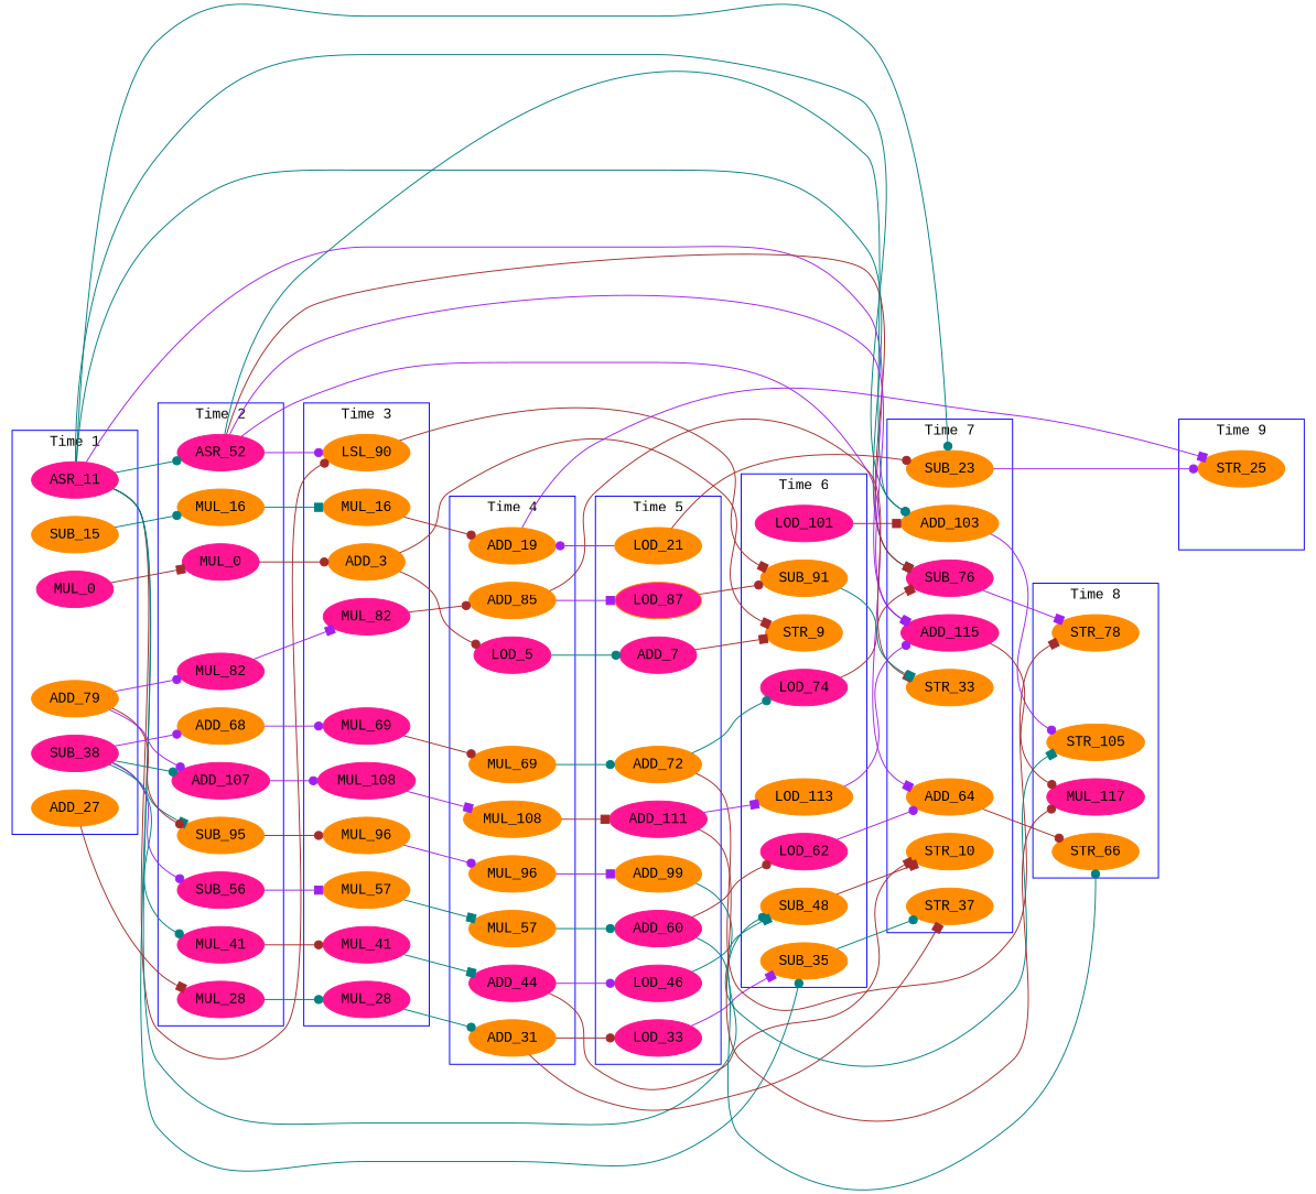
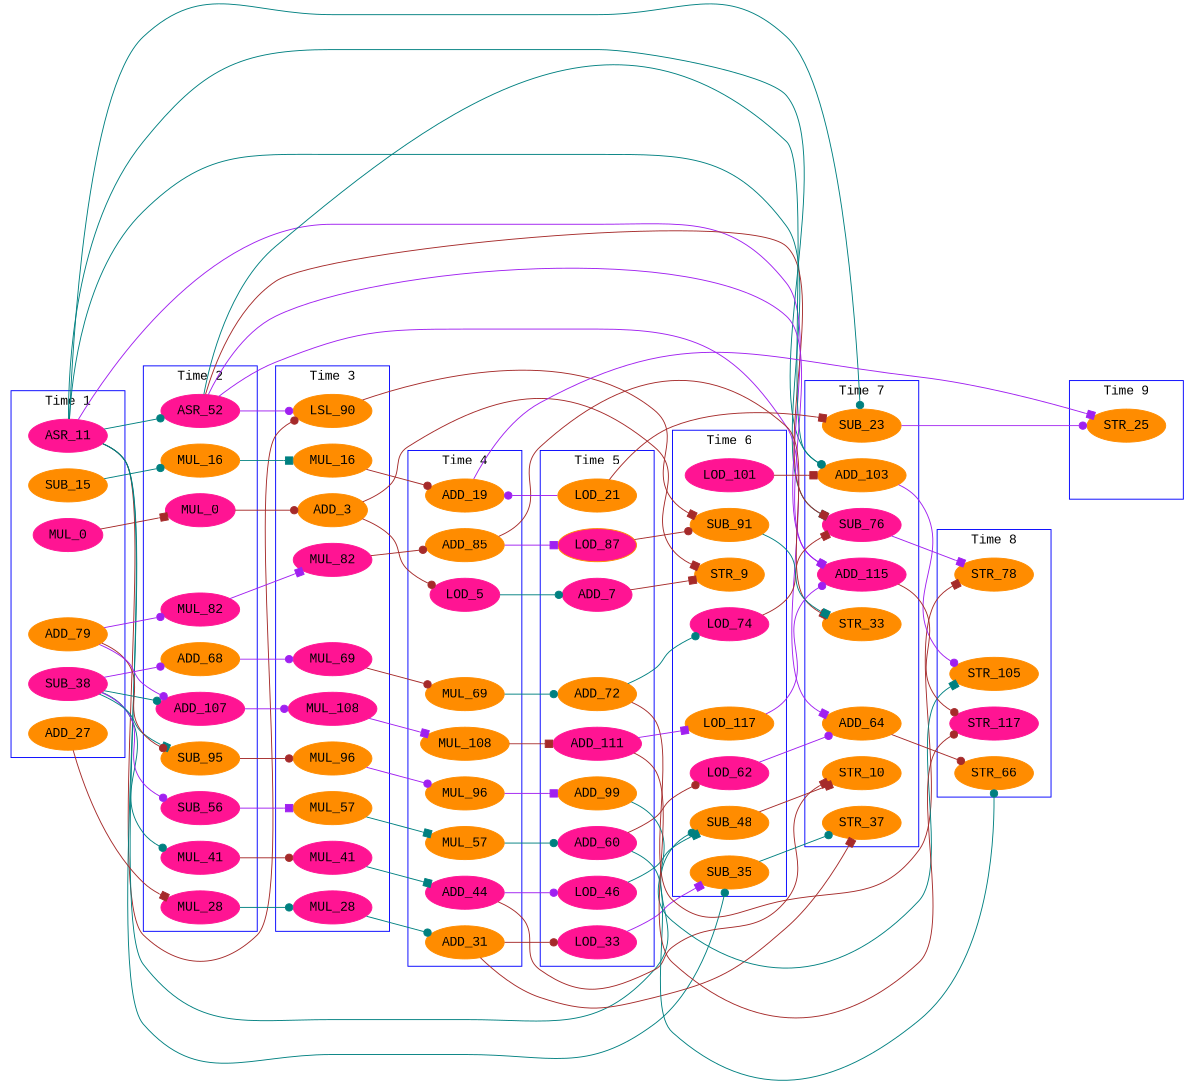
  digraph {
    fontname="Liberation Mono"
    newrank=true
    rankdir=LR
    node [fontname="Liberation Mono" style=filled color=darkorange]
    edge [fontname="Liberation Mono" arrowhead=dot color=brown]
    pseudo_1 [style=invis color=""]
    n2 [color=deeppink label=MUL_0]
    ASR_11 [color=deeppink]
    SUB_15
    ADD_27
    SUB_38 [color=deeppink]
    ADD_79
    pseudo_2 [style=invis color=""]
    n9 [color=deeppink label=MUL_0]
    n10 [label=MUL_16]
    n11 [color=deeppink label=MUL_28]
    n12 [color=deeppink label=MUL_41]
    ASR_52 [color=deeppink]
    SUB_56 [color=deeppink]
    ADD_68
    n16 [color=deeppink label=MUL_82]
    SUB_95
    ADD_107 [color=deeppink]
    pseudo_3 [style=invis color=""]
    ADD_3
    n21 [label=MUL_16]
    n22 [color=deeppink label=MUL_28]
    n23 [color=deeppink label=MUL_41]
    n24 [label=MUL_57]
    n25 [color=deeppink label=MUL_69]
    n26 [color=deeppink label=MUL_82]
    LSL_90
    n28 [label=MUL_96]
    n29 [color=deeppink label=MUL_108]
    pseudo_4 [style=invis color=""]
    LOD_5 [color=deeppink]
    ADD_19
    ADD_31
    ADD_44 [color=deeppink]
    n35 [label=MUL_57]
    n36 [label=MUL_69]
    ADD_85
    n38 [label=MUL_96]
    n39 [label=MUL_108]
    pseudo_5 [style=invis color=""]
    ADD_7 [color=deeppink]
    LOD_21
    LOD_33 [color=deeppink]
    LOD_46 [color=deeppink]
    ADD_60 [color=deeppink]
    ADD_72
    LOD_87 [fillcolor=deeppink]
    ADD_99
    ADD_111 [color=deeppink]
    pseudo_6 [style=invis color=""]
    STR_9
    SUB_35
    SUB_48
    LOD_62 [color=deeppink]
    LOD_74 [color=deeppink]
    SUB_91
    LOD_101 [color=deeppink]
-   LOD_113
+   LOD_113 [label=LOD_117]
    pseudo_7 [style=invis color=""]
    SUB_23
    STR_37
    n62 [label=STR_10]
    ADD_64
    n64 [color=deeppink label=SUB_76]
    n65 [label=STR_33]
    ADD_103
    ADD_115 [color=deeppink]
    pseudo_8 [style=invis color=""]
    STR_66
    STR_78
    STR_105
-   STR_117 [color=deeppink label=MUL_117]
+   STR_117 [color=deeppink]
    pseudo_9 [style=invis color=""]
    STR_25
    subgraph cluster_1 {
      color=blue
      label="Time 1"
      rank=same
      pseudo_1
      n2
      ASR_11
      SUB_15
      ADD_27
      SUB_38
      ADD_79
    }
    subgraph cluster_2 {
      color=blue
      label="Time 2"
      rank=same
      pseudo_2
      n9
      n10
      n11
      n12
      ASR_52
      SUB_56
      ADD_68
      n16
      SUB_95
      ADD_107
    }
    subgraph cluster_3 {
      color=blue
      label="Time 3"
      rank=same
      pseudo_3
      ADD_3
      n21
      n22
      n23
      n24
      n25
      n26
      LSL_90
      n28
      n29
    }
    subgraph cluster_4 {
      color=blue
      label="Time 4"
      rank=same
      pseudo_4
      LOD_5
      ADD_19
      ADD_31
      ADD_44
      n35
      n36
      ADD_85
      n38
      n39
    }
    subgraph cluster_5 {
      color=blue
      label="Time 5"
      rank=same
      pseudo_5
      ADD_7
      LOD_21
      LOD_33
      LOD_46
      ADD_60
      ADD_72
      LOD_87
      ADD_99
      ADD_111
    }
    subgraph cluster_6 {
      color=blue
      label="Time 6"
      rank=same
      pseudo_6
      STR_9
      SUB_35
      SUB_48
      LOD_62
      LOD_74
      SUB_91
      LOD_101
      LOD_113
    }
    subgraph cluster_7 {
      color=blue
      label="Time 7"
      rank=same
      pseudo_7
      SUB_23
      STR_37
      n62
      ADD_64
      n64
      n65
      ADD_103
      ADD_115
    }
    subgraph cluster_8 {
      color=blue
      label="Time 8"
      rank=same
      pseudo_8
      STR_66
      STR_78
      STR_105
      STR_117
    }
    subgraph cluster_9 {
      color=blue
      label="Time 9"
      rank=same
      pseudo_9
      STR_25
    }
    pseudo_1 -> pseudo_2 [style=invis arrowhead="" color=""]
    n2 -> n9 [arrowhead=box]
    ASR_11 -> ASR_52 [color=teal]
    ASR_11 -> LSL_90
    ASR_11 -> SUB_35 [color=teal]
    ASR_11 -> SUB_48 [color=teal]
    ASR_11 -> SUB_23 [color=teal]
    ASR_11 -> n64 [arrowhead=box color=teal]
    ASR_11 -> ADD_103 [color=teal]
    ASR_11 -> ADD_115 [arrowhead=box color=purple]
    SUB_15 -> n10 [color=teal]
    ADD_27 -> n11 [arrowhead=box]
    SUB_38 -> n12 [color=teal]
    SUB_38 -> SUB_56 [color=purple]
    SUB_38 -> ADD_68 [color=purple]
    SUB_38 -> SUB_95 [arrowhead=box color=teal]
    SUB_38 -> ADD_107 [color=teal]
    ADD_79 -> n16 [color=purple]
    ADD_79 -> SUB_95
    ADD_79 -> ADD_107 [color=purple]
    pseudo_2 -> pseudo_3 [style=invis arrowhead="" color=""]
    n9 -> ADD_3
    n10 -> n21 [arrowhead=box color=teal]
    n11 -> n22 [color=teal]
    n12 -> n23
    ASR_52 -> LSL_90 [color=purple]
    ASR_52 -> ADD_64 [arrowhead=box color=purple]
    ASR_52 -> n64 [arrowhead=box]
    ASR_52 -> ADD_103 [color=teal]
    ASR_52 -> ADD_115 [color=purple]
    SUB_56 -> n24 [arrowhead=box color=purple]
    ADD_68 -> n25 [color=purple]
    n16 -> n26 [arrowhead=box color=purple]
    SUB_95 -> n28
    ADD_107 -> n29 [color=purple]
    pseudo_3 -> pseudo_4 [style=invis arrowhead="" color=""]
    ADD_3 -> LOD_5
    ADD_3 -> STR_9 [arrowhead=box]
    n21 -> ADD_19
    n22 -> ADD_31 [color=teal]
    n23 -> ADD_44 [arrowhead=box color=teal]
    n24 -> n35 [arrowhead=box color=teal]
    n25 -> n36
    n26 -> ADD_85
    LSL_90 -> SUB_91 [arrowhead=box]
    n28 -> n38 [color=purple]
    n29 -> n39 [arrowhead=box color=purple]
    pseudo_4 -> pseudo_5 [style=invis arrowhead="" color=""]
    LOD_5 -> ADD_7 [color=teal]
    ADD_19 -> STR_25 [arrowhead=box color=purple]
    ADD_31 -> LOD_33
    ADD_31 -> STR_37 [arrowhead=box]
    ADD_44 -> LOD_46 [color=purple]
    ADD_44 -> n62 [arrowhead=box]
    n35 -> ADD_60 [color=teal]
    n36 -> ADD_72 [color=teal]
    ADD_85 -> LOD_87 [arrowhead=box color=purple]
    ADD_85 -> n65 [arrowhead=box]
    n38 -> ADD_99 [arrowhead=box color=purple]
    n39 -> ADD_111 [arrowhead=box]
    pseudo_5 -> pseudo_6 [style=invis arrowhead="" color=""]
    ADD_7 -> STR_9 [arrowhead=box]
    LOD_21 -> ADD_19 [color=purple]
-   LOD_21 -> SUB_23
+   LOD_21 -> SUB_23 [arrowhead=box]
    LOD_33 -> SUB_35 [arrowhead=box color=purple]
    LOD_46 -> SUB_48 [arrowhead=box color=teal]
    ADD_60 -> LOD_62
    ADD_60 -> STR_66 [color=teal]
    ADD_72 -> LOD_74 [color=teal]
    ADD_72 -> STR_78 [arrowhead=box]
    LOD_87 -> SUB_91
    ADD_99 -> STR_105 [arrowhead=box color=teal]
    ADD_111 -> LOD_113 [arrowhead=box color=purple]
    ADD_111 -> STR_117
    pseudo_6 -> pseudo_7 [style=invis arrowhead="" color=""]
    SUB_35 -> STR_37 [color=teal]
    SUB_48 -> n62 [arrowhead=box]
    LOD_62 -> ADD_64 [color=purple]
    LOD_74 -> n64 [arrowhead=box]
    SUB_91 -> n65 [arrowhead=box color=teal]
    LOD_101 -> ADD_103 [arrowhead=box]
    LOD_113 -> ADD_115 [color=purple]
    pseudo_7 -> pseudo_8 [style=invis arrowhead="" color=""]
    SUB_23 -> STR_25 [color=purple]
    ADD_64 -> STR_66
    n64 -> STR_78 [arrowhead=box color=purple]
    ADD_103 -> STR_105 [color=purple]
    ADD_115 -> STR_117
    pseudo_8 -> pseudo_9 [style=invis arrowhead="" color=""]
  }
